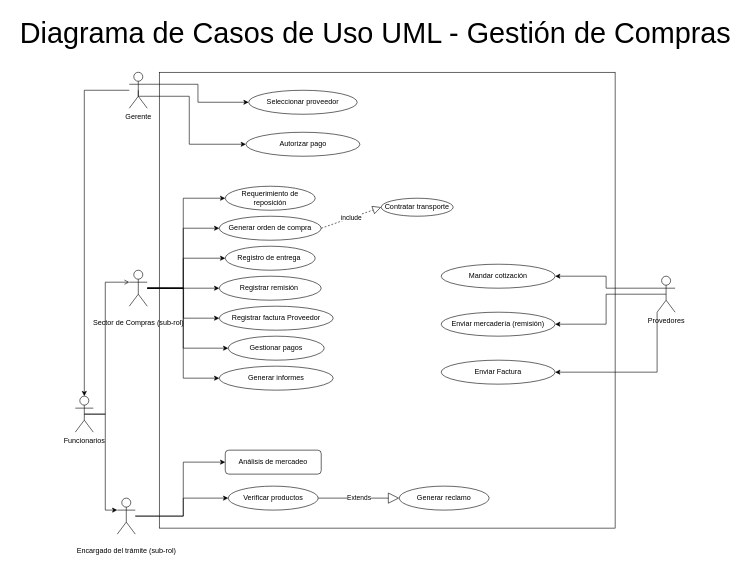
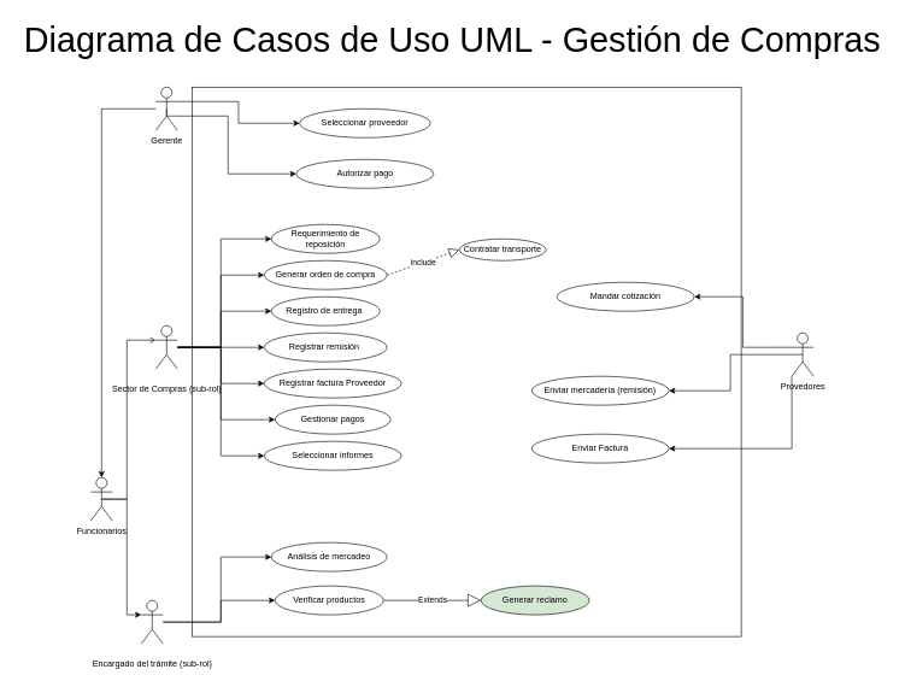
  <mxCell id="0" />
  <mxCell id="1" parent="0" />
  <mxCell id="2" value="" style="whiteSpace=wrap;html=1;aspect=fixed;" vertex="1" parent="1"><mxGeometry x="265" y="120" width="760" height="760" as="geometry" /></mxCell>
  <mxCell id="3" value="Funcionarios" style="shape=umlActor;verticalLabelPosition=bottom;verticalAlign=top;html=1;outlineConnect=0;" vertex="1" parent="1"><mxGeometry x="125" y="660" width="30" height="60" as="geometry" /></mxCell>
  <mxCell id="4" style="edgeStyle=orthogonalEdgeStyle;rounded=0;orthogonalLoop=1;jettySize=auto;html=1;exitX=0;exitY=0.333;exitDx=0;exitDy=0;exitPerimeter=0;entryX=1;entryY=0.5;entryDx=0;entryDy=0;" edge="1" parent="1" source="7" target="22"><mxGeometry relative="1" as="geometry" /></mxCell>
  <mxCell id="5" style="edgeStyle=orthogonalEdgeStyle;rounded=0;orthogonalLoop=1;jettySize=auto;html=1;exitX=0.5;exitY=0.5;exitDx=0;exitDy=0;exitPerimeter=0;entryX=1;entryY=0.5;entryDx=0;entryDy=0;" edge="1" parent="1" source="7" target="23"><mxGeometry relative="1" as="geometry" /></mxCell>
  <mxCell id="6" style="edgeStyle=orthogonalEdgeStyle;rounded=0;orthogonalLoop=1;jettySize=auto;html=1;exitX=0;exitY=1;exitDx=0;exitDy=0;exitPerimeter=0;entryX=1;entryY=0.5;entryDx=0;entryDy=0;" edge="1" parent="1" source="7" target="24"><mxGeometry relative="1" as="geometry" /></mxCell>
  <mxCell id="7" value="Provedores" style="shape=umlActor;verticalLabelPosition=bottom;verticalAlign=top;html=1;outlineConnect=0;" vertex="1" parent="1"><mxGeometry x="1095" y="460" width="30" height="60" as="geometry" /></mxCell>
  <mxCell id="8" style="edgeStyle=orthogonalEdgeStyle;rounded=0;orthogonalLoop=1;jettySize=auto;html=1;exitX=1;exitY=0.333;exitDx=0;exitDy=0;exitPerimeter=0;entryX=0;entryY=0.5;entryDx=0;entryDy=0;" edge="1" parent="1" source="10" target="20"><mxGeometry relative="1" as="geometry" /></mxCell>
  <mxCell id="9" style="edgeStyle=orthogonalEdgeStyle;rounded=0;orthogonalLoop=1;jettySize=auto;html=1;exitX=0.5;exitY=0.5;exitDx=0;exitDy=0;exitPerimeter=0;entryX=0;entryY=0.5;entryDx=0;entryDy=0;" edge="1" parent="1" source="10" target="21"><mxGeometry relative="1" as="geometry"><Array as="points"><mxPoint x="315" y="160" /><mxPoint x="315" y="240" /></Array></mxGeometry></mxCell>
  <mxCell id="10" value="Gerente" style="shape=umlActor;verticalLabelPosition=bottom;verticalAlign=top;html=1;outlineConnect=0;" vertex="1" parent="1"><mxGeometry x="215" y="120" width="30" height="60" as="geometry" /></mxCell>
  <mxCell id="11" value="Requerimiento de reposición" style="ellipse;whiteSpace=wrap;html=1;" vertex="1" parent="1"><mxGeometry x="375" y="310" width="150" height="40" as="geometry" /></mxCell>
- <mxCell id="12" value="Análisis de mercadeo" style="whiteSpace=wrap;html=1;rounded=1;" vertex="1" parent="1"><mxGeometry x="375" y="750" width="160" height="40" as="geometry" /></mxCell>
+ <mxCell id="12" value="Análisis de mercadeo" style="ellipse;whiteSpace=wrap;html=1;" vertex="1" parent="1"><mxGeometry x="375" y="750" width="160" height="40" as="geometry" /></mxCell>
  <mxCell id="13" value="Verificar productos" style="ellipse;whiteSpace=wrap;html=1;" vertex="1" parent="1"><mxGeometry x="380" y="810" width="150" height="40" as="geometry" /></mxCell>
  <mxCell id="14" value="Generar orden de compra" style="ellipse;whiteSpace=wrap;html=1;" vertex="1" parent="1"><mxGeometry x="365" y="360" width="170" height="40" as="geometry" /></mxCell>
  <mxCell id="15" value="Registro de entrega&amp;nbsp;" style="ellipse;whiteSpace=wrap;html=1;" vertex="1" parent="1"><mxGeometry x="375" y="410" width="150" height="40" as="geometry" /></mxCell>
  <mxCell id="16" value="Registrar remisión&amp;nbsp;" style="ellipse;whiteSpace=wrap;html=1;" vertex="1" parent="1"><mxGeometry x="365" y="460" width="170" height="40" as="geometry" /></mxCell>
  <mxCell id="17" value="Registrar factura Proveedor" style="ellipse;whiteSpace=wrap;html=1;" vertex="1" parent="1"><mxGeometry x="365" y="510" width="190" height="40" as="geometry" /></mxCell>
  <mxCell id="18" value="Gestionar pagos" style="ellipse;whiteSpace=wrap;html=1;" vertex="1" parent="1"><mxGeometry x="380" y="560" width="160" height="40" as="geometry" /></mxCell>
- <mxCell id="19" value="Generar informes" style="ellipse;whiteSpace=wrap;html=1;" vertex="1" parent="1"><mxGeometry x="365" y="610" width="190" height="40" as="geometry" /></mxCell>
+ <mxCell id="19" value="Seleccionar informes" style="ellipse;whiteSpace=wrap;html=1;" vertex="1" parent="1"><mxGeometry x="365" y="610" width="190" height="40" as="geometry" /></mxCell>
  <mxCell id="20" value="Seleccionar proveedor" style="ellipse;whiteSpace=wrap;html=1;" vertex="1" parent="1"><mxGeometry x="414" y="150" width="181" height="40" as="geometry" /></mxCell>
  <mxCell id="21" value="Autorizar pago" style="ellipse;whiteSpace=wrap;html=1;" vertex="1" parent="1"><mxGeometry x="409.5" y="220" width="190" height="40" as="geometry" /></mxCell>
- <mxCell id="22" value="Mandar cotización" style="ellipse;whiteSpace=wrap;html=1;" vertex="1" parent="1"><mxGeometry x="735" y="440" width="190" height="40" as="geometry" /></mxCell>
+ <mxCell id="22" value="Mandar cotización" style="ellipse;whiteSpace=wrap;html=1;" vertex="1" parent="1"><mxGeometry x="770" y="390" width="190" height="40" as="geometry" /></mxCell>
  <mxCell id="23" value="Enviar mercadería (remisión)" style="ellipse;whiteSpace=wrap;html=1;" vertex="1" parent="1"><mxGeometry x="735" y="520" width="190" height="40" as="geometry" /></mxCell>
  <mxCell id="24" value="Enviar Factura" style="ellipse;whiteSpace=wrap;html=1;" vertex="1" parent="1"><mxGeometry x="735" y="600" width="190" height="40" as="geometry" /></mxCell>
  <mxCell id="25" value="Contratar transporte" style="ellipse;whiteSpace=wrap;html=1;" vertex="1" parent="1"><mxGeometry x="635" y="330" width="120" height="30" as="geometry" /></mxCell>
- <mxCell id="26" value="Generar reclamo" style="ellipse;whiteSpace=wrap;html=1;" vertex="1" parent="1"><mxGeometry x="665" y="810" width="150" height="40" as="geometry" /></mxCell>
+ <mxCell id="26" value="Generar reclamo" style="ellipse;whiteSpace=wrap;html=1;fillColor=#d5e8d4;" vertex="1" parent="1"><mxGeometry x="665" y="810" width="150" height="40" as="geometry" /></mxCell>
  <mxCell id="27" style="edgeStyle=orthogonalEdgeStyle;rounded=0;orthogonalLoop=1;jettySize=auto;html=1;entryX=0;entryY=0.5;entryDx=0;entryDy=0;" edge="1" parent="1" source="34" target="19"><mxGeometry relative="1" as="geometry" /></mxCell>
  <mxCell id="28" style="edgeStyle=orthogonalEdgeStyle;rounded=0;orthogonalLoop=1;jettySize=auto;html=1;entryX=0;entryY=0.5;entryDx=0;entryDy=0;" edge="1" parent="1" source="34" target="18"><mxGeometry relative="1" as="geometry"><Array as="points"><mxPoint x="305" y="480" /><mxPoint x="305" y="580" /></Array></mxGeometry></mxCell>
  <mxCell id="29" style="edgeStyle=orthogonalEdgeStyle;rounded=0;orthogonalLoop=1;jettySize=auto;html=1;entryX=0;entryY=0.5;entryDx=0;entryDy=0;" edge="1" parent="1" target="17"><mxGeometry relative="1" as="geometry"><mxPoint x="245" y="480" as="sourcePoint" /></mxGeometry></mxCell>
  <mxCell id="30" style="edgeStyle=orthogonalEdgeStyle;rounded=0;orthogonalLoop=1;jettySize=auto;html=1;entryX=0;entryY=0.5;entryDx=0;entryDy=0;" edge="1" parent="1" source="34" target="16"><mxGeometry relative="1" as="geometry" /></mxCell>
  <mxCell id="31" style="edgeStyle=orthogonalEdgeStyle;rounded=0;orthogonalLoop=1;jettySize=auto;html=1;entryX=0;entryY=0.5;entryDx=0;entryDy=0;" edge="1" parent="1" source="34" target="15"><mxGeometry relative="1" as="geometry"><Array as="points"><mxPoint x="305" y="480" /><mxPoint x="305" y="430" /></Array></mxGeometry></mxCell>
  <mxCell id="32" style="edgeStyle=orthogonalEdgeStyle;rounded=0;orthogonalLoop=1;jettySize=auto;html=1;entryX=0;entryY=0.5;entryDx=0;entryDy=0;" edge="1" parent="1" source="34" target="14"><mxGeometry relative="1" as="geometry" /></mxCell>
  <mxCell id="33" style="edgeStyle=orthogonalEdgeStyle;rounded=0;orthogonalLoop=1;jettySize=auto;html=1;entryX=0;entryY=0.5;entryDx=0;entryDy=0;" edge="1" parent="1" source="34" target="11"><mxGeometry relative="1" as="geometry"><Array as="points"><mxPoint x="305" y="480" /><mxPoint x="305" y="330" /></Array></mxGeometry></mxCell>
  <mxCell id="34" value="&lt;br&gt;Sector de Compras (sub-rol)&lt;div&gt;&lt;br&gt;&lt;/div&gt;" style="shape=umlActor;verticalLabelPosition=bottom;verticalAlign=top;html=1;outlineConnect=0;" vertex="1" parent="1"><mxGeometry x="215" y="450" width="30" height="60" as="geometry" /></mxCell>
  <mxCell id="35" style="edgeStyle=orthogonalEdgeStyle;rounded=0;orthogonalLoop=1;jettySize=auto;html=1;entryX=0;entryY=0.5;entryDx=0;entryDy=0;" edge="1" parent="1" source="37" target="12"><mxGeometry relative="1" as="geometry"><Array as="points"><mxPoint x="305" y="860" /><mxPoint x="305" y="770" /></Array></mxGeometry></mxCell>
  <mxCell id="36" style="edgeStyle=orthogonalEdgeStyle;rounded=0;orthogonalLoop=1;jettySize=auto;html=1;entryX=0;entryY=0.5;entryDx=0;entryDy=0;" edge="1" parent="1" source="37" target="13"><mxGeometry relative="1" as="geometry"><Array as="points"><mxPoint x="305" y="860" /><mxPoint x="305" y="830" /></Array></mxGeometry></mxCell>
  <mxCell id="37" value="&lt;br&gt;Encargado del trámite (sub-rol)&lt;div&gt;&lt;br/&gt;&lt;/div&gt;" style="shape=umlActor;verticalLabelPosition=bottom;verticalAlign=top;html=1;outlineConnect=0;" vertex="1" parent="1"><mxGeometry x="195" y="830" width="30" height="60" as="geometry" /></mxCell>
  <mxCell id="38" style="edgeStyle=orthogonalEdgeStyle;rounded=0;orthogonalLoop=1;jettySize=auto;html=1;exitX=0.5;exitY=0.5;exitDx=0;exitDy=0;exitPerimeter=0;entryX=0;entryY=0.333;entryDx=0;entryDy=0;entryPerimeter=0;" edge="1" parent="1" source="3" target="37"><mxGeometry relative="1" as="geometry" /></mxCell>
  <mxCell id="39" style="edgeStyle=orthogonalEdgeStyle;rounded=0;orthogonalLoop=1;jettySize=auto;html=1;exitX=0.5;exitY=0.5;exitDx=0;exitDy=0;exitPerimeter=0;entryX=0;entryY=0.333;entryDx=0;entryDy=0;entryPerimeter=0;endArrow=open;" edge="1" parent="1" source="3" target="34"><mxGeometry relative="1" as="geometry"><Array as="points"><mxPoint x="175" y="690" /><mxPoint x="175" y="470" /></Array></mxGeometry></mxCell>
  <mxCell id="40" style="edgeStyle=orthogonalEdgeStyle;rounded=0;orthogonalLoop=1;jettySize=auto;html=1;entryX=0.5;entryY=0;entryDx=0;entryDy=0;entryPerimeter=0;" edge="1" parent="1" source="10" target="3"><mxGeometry relative="1" as="geometry" /></mxCell>
  <mxCell id="41" value="&lt;font style=&quot;font-size: 48px;&quot;&gt;Diagrama de Casos de Uso UML - Gestión de Compras&lt;/font&gt;" style="text;html=1;align=center;verticalAlign=middle;resizable=0;points=[];autosize=1;strokeColor=none;fillColor=none;" vertex="1" parent="1"><mxGeometry x="20" y="20" width="1210" height="70" as="geometry" /></mxCell>
  <mxCell id="42" value="include" style="endArrow=block;dashed=1;endFill=0;endSize=12;html=1;rounded=0;exitX=1;exitY=0.5;exitDx=0;exitDy=0;entryX=0;entryY=0.5;entryDx=0;entryDy=0;" edge="1" parent="1" source="14" target="25"><mxGeometry width="160" relative="1" as="geometry"><mxPoint x="555" y="410" as="sourcePoint" /><mxPoint x="715" y="410" as="targetPoint" /></mxGeometry></mxCell>
  <mxCell id="43" value="Extends" style="endArrow=block;endSize=16;endFill=0;html=1;rounded=0;exitX=1;exitY=0.5;exitDx=0;exitDy=0;" edge="1" parent="1" source="13" target="26"><mxGeometry width="160" relative="1" as="geometry"><mxPoint x="555" y="809.13" as="sourcePoint" /><mxPoint x="715" y="809.13" as="targetPoint" /></mxGeometry></mxCell>
